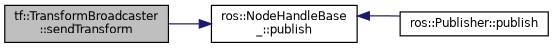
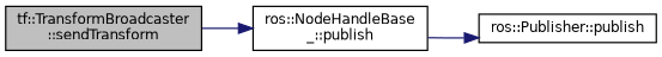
  digraph {
    rankdir=LR
    node [color=black fillcolor=white fontname=Helvetica fontsize=10 shape=record style=filled]
    edge [color=midnightblue fontname=Helvetica fontsize=10 labelfontname=Helvetica labelfontsize=10 style=solid]
    n1 [fillcolor=grey75 fontcolor=black height=0.2 label="tf::TransformBroadcaster\l::sendTransform" width=0.4]
    n2 [height=0.2 label="ros::NodeHandleBase\l_::publish" width=0.4]
    n3 [height=0.2 label="ros::Publisher::publish" width=0.4]
    n1 -> n2
-   n3 -> n2
+   n2 -> n3
  }
